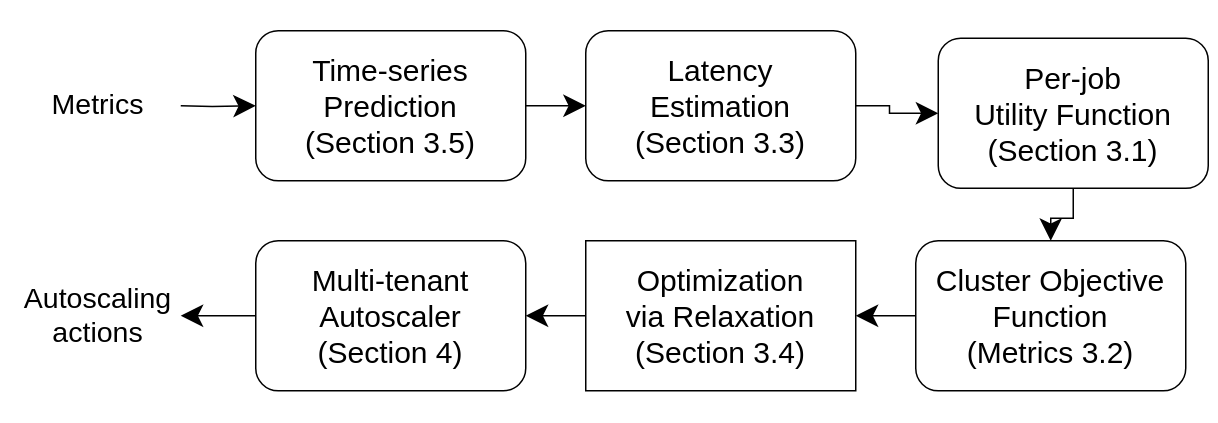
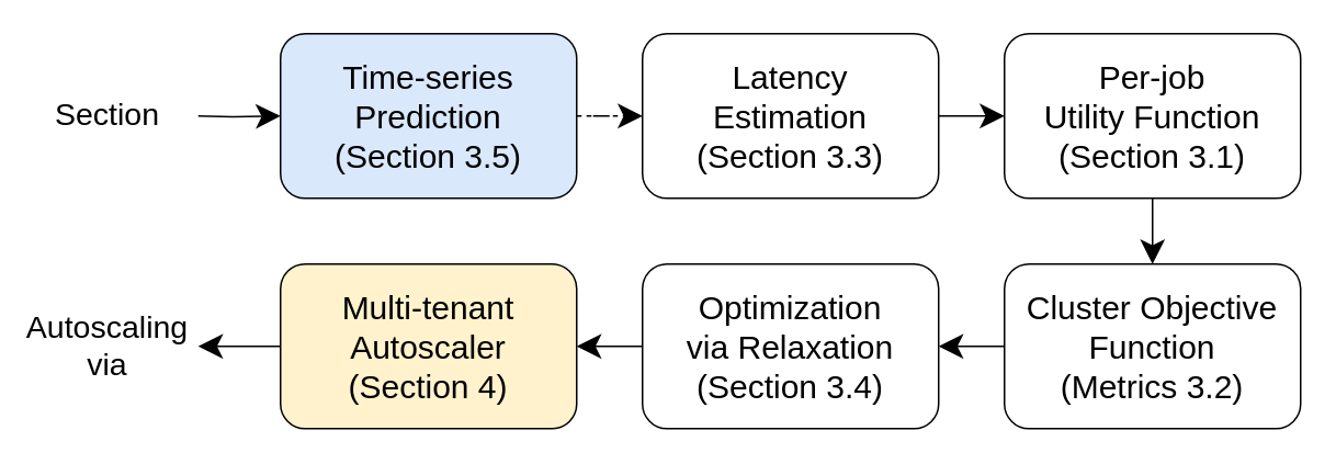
  <mxCell id="0" />
  <mxCell id="1" parent="0" />
- <mxCell id="2" value="" style="edgeStyle=orthogonalEdgeStyle;rounded=0;orthogonalLoop=1;jettySize=auto;html=1;endSize=12;exitX=1;exitY=0.5;exitDx=0;exitDy=0;" parent="1" source="3" target="5" edge="1"><mxGeometry relative="1" as="geometry" /></mxCell>
- <mxCell id="3" value="&lt;font style=&quot;font-size: 20px;&quot;&gt;Time-series&lt;br&gt;Prediction&lt;br&gt;(Section 3.5)&lt;br&gt;&lt;/font&gt;" style="rounded=1;whiteSpace=wrap;html=1;" parent="1" vertex="1"><mxGeometry x="170" y="20" width="180" height="100" as="geometry" /></mxCell>
+ <mxCell id="2" value="" style="edgeStyle=orthogonalEdgeStyle;rounded=0;orthogonalLoop=1;jettySize=auto;html=1;endSize=12;exitX=1;exitY=0.5;exitDx=0;exitDy=0;dashed=1;" parent="1" source="3" target="5" edge="1"><mxGeometry relative="1" as="geometry" /></mxCell>
+ <mxCell id="3" value="&lt;font style=&quot;font-size: 20px;&quot;&gt;Time-series&lt;br&gt;Prediction&lt;br&gt;(Section 3.5)&lt;br&gt;&lt;/font&gt;" style="rounded=1;whiteSpace=wrap;html=1;fillColor=#dae8fc;" parent="1" vertex="1"><mxGeometry x="170" y="20" width="180" height="100" as="geometry" /></mxCell>
  <mxCell id="4" value="" style="edgeStyle=orthogonalEdgeStyle;rounded=0;orthogonalLoop=1;jettySize=auto;html=1;endSize=12;" parent="1" source="5" target="7" edge="1"><mxGeometry relative="1" as="geometry" /></mxCell>
  <mxCell id="5" value="&lt;font style=&quot;font-size: 20px;&quot;&gt;Latency&lt;br&gt;Estimation&lt;br&gt;(Section 3.3)&lt;br&gt;&lt;/font&gt;" style="rounded=1;whiteSpace=wrap;html=1;" parent="1" vertex="1"><mxGeometry x="390" y="20" width="180" height="100" as="geometry" /></mxCell>
  <mxCell id="6" value="" style="edgeStyle=orthogonalEdgeStyle;rounded=0;orthogonalLoop=1;jettySize=auto;html=1;endSize=12;" parent="1" source="7" target="9" edge="1"><mxGeometry relative="1" as="geometry" /></mxCell>
- <mxCell id="7" value="&lt;font style=&quot;font-size: 20px;&quot;&gt;Per-job&lt;br&gt;Utility Function&lt;br&gt;(Section 3.1)&lt;br&gt;&lt;/font&gt;" style="rounded=1;whiteSpace=wrap;html=1;" parent="1" vertex="1"><mxGeometry x="625" y="25" width="180" height="100" as="geometry" /></mxCell>
+ <mxCell id="7" value="&lt;font style=&quot;font-size: 20px;&quot;&gt;Per-job&lt;br&gt;Utility Function&lt;br&gt;(Section 3.1)&lt;br&gt;&lt;/font&gt;" style="rounded=1;whiteSpace=wrap;html=1;" parent="1" vertex="1"><mxGeometry x="610" y="20" width="180" height="100" as="geometry" /></mxCell>
  <mxCell id="8" value="" style="edgeStyle=orthogonalEdgeStyle;rounded=0;orthogonalLoop=1;jettySize=auto;html=1;endSize=12;" parent="1" source="9" target="11" edge="1"><mxGeometry relative="1" as="geometry" /></mxCell>
  <mxCell id="9" value="&lt;font style=&quot;font-size: 20px;&quot;&gt;Cluster Objective&lt;br&gt;Function&lt;br&gt;(Metrics 3.2)&lt;br&gt;&lt;/font&gt;" style="rounded=1;whiteSpace=wrap;html=1;" parent="1" vertex="1"><mxGeometry x="610" y="160" width="180" height="100" as="geometry" /></mxCell>
  <mxCell id="10" value="" style="edgeStyle=orthogonalEdgeStyle;rounded=0;orthogonalLoop=1;jettySize=auto;html=1;endSize=12;" parent="1" source="11" target="12" edge="1"><mxGeometry relative="1" as="geometry" /></mxCell>
- <mxCell id="11" value="&lt;font style=&quot;font-size: 20px;&quot;&gt;Optimization&lt;br&gt;via Relaxation&lt;br&gt;(Section 3.4)&lt;br&gt;&lt;/font&gt;" style="whiteSpace=wrap;html=1;rounded=0;" parent="1" vertex="1"><mxGeometry x="390" y="160" width="180" height="100" as="geometry" /></mxCell>
- <mxCell id="12" value="&lt;font style=&quot;font-size: 20px;&quot;&gt;Multi-tenant&lt;br&gt;Autoscaler&lt;br&gt;(Section 4)&lt;br&gt;&lt;/font&gt;" style="rounded=1;whiteSpace=wrap;html=1;" parent="1" vertex="1"><mxGeometry x="170" y="160" width="180" height="100" as="geometry" /></mxCell>
+ <mxCell id="11" value="&lt;font style=&quot;font-size: 20px;&quot;&gt;Optimization&lt;br&gt;via Relaxation&lt;br&gt;(Section 3.4)&lt;br&gt;&lt;/font&gt;" style="rounded=1;whiteSpace=wrap;html=1;" parent="1" vertex="1"><mxGeometry x="390" y="160" width="180" height="100" as="geometry" /></mxCell>
+ <mxCell id="12" value="&lt;font style=&quot;font-size: 20px;&quot;&gt;Multi-tenant&lt;br&gt;Autoscaler&lt;br&gt;(Section 4)&lt;br&gt;&lt;/font&gt;" style="rounded=1;whiteSpace=wrap;html=1;fillColor=#fff2cc;" parent="1" vertex="1"><mxGeometry x="170" y="160" width="180" height="100" as="geometry" /></mxCell>
  <mxCell id="13" value="" style="edgeStyle=orthogonalEdgeStyle;rounded=0;orthogonalLoop=1;jettySize=auto;html=1;entryX=0;entryY=0.5;entryDx=0;entryDy=0;endSize=12;" parent="1" target="3" edge="1"><mxGeometry relative="1" as="geometry"><mxPoint x="120" y="70" as="sourcePoint" /><mxPoint x="170" y="69.8" as="targetPoint" /></mxGeometry></mxCell>
  <mxCell id="14" value="" style="edgeStyle=orthogonalEdgeStyle;rounded=0;orthogonalLoop=1;jettySize=auto;html=1;exitX=0;exitY=0.5;exitDx=0;exitDy=0;endSize=12;" parent="1" source="12" edge="1"><mxGeometry relative="1" as="geometry"><mxPoint x="170" y="209.68" as="sourcePoint" /><mxPoint x="120" y="210" as="targetPoint" /></mxGeometry></mxCell>
- <mxCell id="15" value="&lt;font style=&quot;font-size: 19px;&quot;&gt;Metrics&lt;br&gt;&lt;/font&gt;" style="text;html=1;strokeColor=none;fillColor=none;align=center;verticalAlign=middle;whiteSpace=wrap;rounded=0;" parent="1" vertex="1"><mxGeometry x="20" y="55" width="90" height="30" as="geometry" /></mxCell>
- <mxCell id="16" value="&lt;font style=&quot;font-size: 19px;&quot;&gt;Autoscaling&lt;br&gt;actions&lt;br&gt;&lt;/font&gt;" style="text;html=1;strokeColor=none;fillColor=none;align=center;verticalAlign=middle;whiteSpace=wrap;rounded=0;" parent="1" vertex="1"><mxGeometry x="20" y="195" width="90" height="30" as="geometry" /></mxCell>
+ <mxCell id="15" value="&lt;font style=&quot;font-size: 19px;&quot;&gt;Section&lt;br&gt;&lt;/font&gt;" style="text;html=1;strokeColor=none;fillColor=none;align=center;verticalAlign=middle;whiteSpace=wrap;rounded=0;" parent="1" vertex="1"><mxGeometry x="20" y="55" width="90" height="30" as="geometry" /></mxCell>
+ <mxCell id="16" value="&lt;font style=&quot;font-size: 19px;&quot;&gt;Autoscaling&lt;br&gt;via&lt;br&gt;&lt;/font&gt;" style="text;html=1;strokeColor=none;fillColor=none;align=center;verticalAlign=middle;whiteSpace=wrap;rounded=0;" parent="1" vertex="1"><mxGeometry x="20" y="195" width="90" height="30" as="geometry" /></mxCell>
